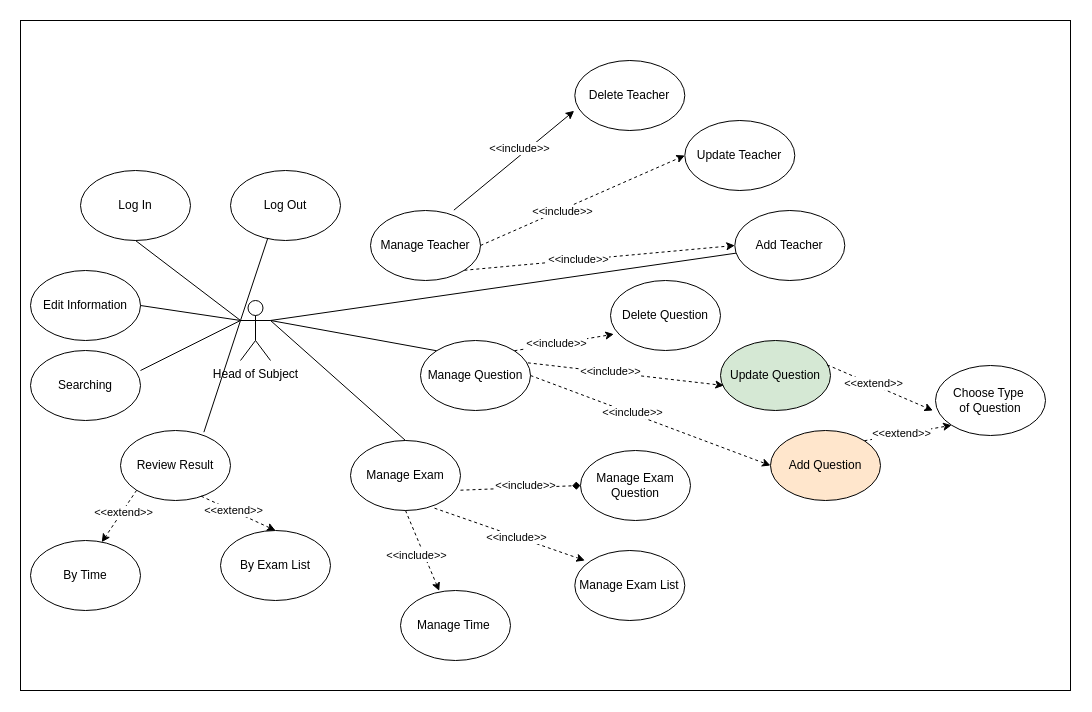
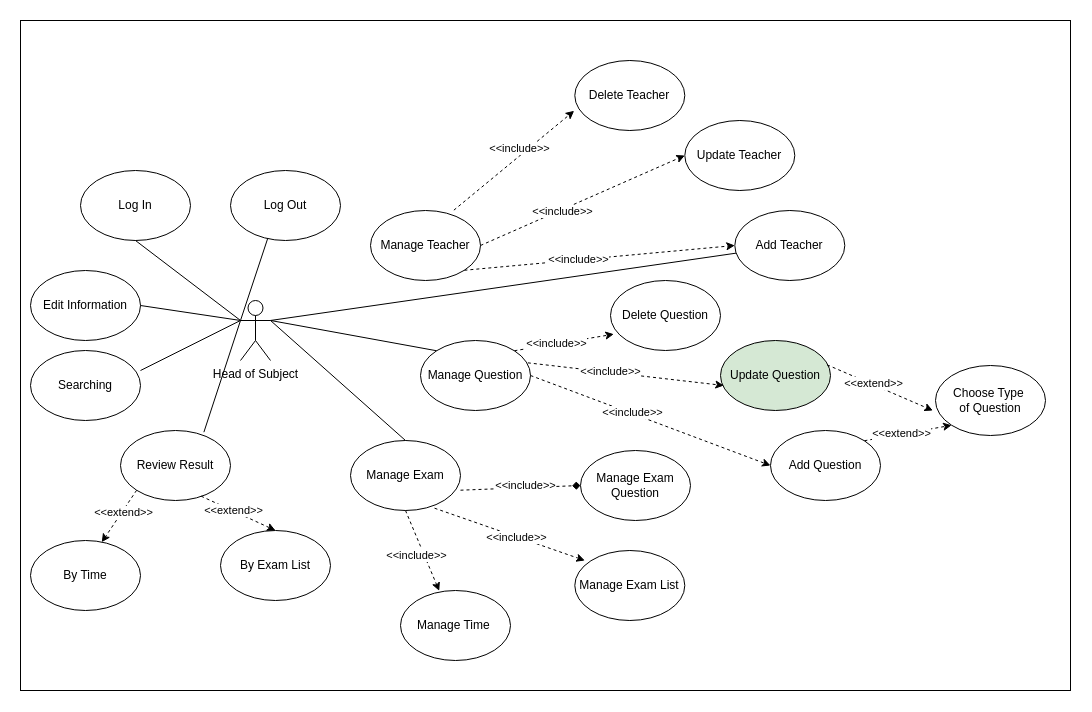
  <mxCell id="0" />
  <mxCell id="1" parent="0" />
  <mxCell id="2" value="" style="rounded=0;whiteSpace=wrap;html=1;" parent="1" vertex="1"><mxGeometry x="20" y="20" width="1050" height="670" as="geometry" /></mxCell>
  <mxCell id="3" value="Head of Subject" style="shape=umlActor;verticalLabelPosition=bottom;verticalAlign=top;html=1;outlineConnect=0;" parent="1" vertex="1"><mxGeometry x="240" y="300" width="30" height="60" as="geometry" /></mxCell>
  <mxCell id="4" value="Log In" style="ellipse;whiteSpace=wrap;html=1;" parent="1" vertex="1"><mxGeometry x="80" y="170" width="110" height="70" as="geometry" /></mxCell>
  <mxCell id="5" value="Log Out" style="ellipse;whiteSpace=wrap;html=1;" parent="1" vertex="1"><mxGeometry x="230" y="170" width="110" height="70" as="geometry" /></mxCell>
  <mxCell id="6" value="" style="endArrow=none;html=1;exitX=0.5;exitY=1;exitDx=0;exitDy=0;entryX=0;entryY=0.333;entryDx=0;entryDy=0;entryPerimeter=0;" parent="1" source="4" target="3" edge="1"><mxGeometry width="50" height="50" relative="1" as="geometry"><mxPoint x="420" y="400" as="sourcePoint" /><mxPoint x="470" y="350" as="targetPoint" /></mxGeometry></mxCell>
  <mxCell id="7" value="" style="endArrow=none;html=1;exitX=0;exitY=0.333;exitDx=0;exitDy=0;exitPerimeter=0;entryX=0.339;entryY=0.967;entryDx=0;entryDy=0;entryPerimeter=0;" parent="1" source="3" target="5" edge="1"><mxGeometry width="50" height="50" relative="1" as="geometry"><mxPoint x="420" y="400" as="sourcePoint" /><mxPoint x="470" y="350" as="targetPoint" /></mxGeometry></mxCell>
  <mxCell id="8" value="Manage Teacher" style="ellipse;whiteSpace=wrap;html=1;" parent="1" vertex="1"><mxGeometry x="370" y="210" width="110" height="70" as="geometry" /></mxCell>
  <mxCell id="9" value="Delete Teacher" style="ellipse;whiteSpace=wrap;html=1;" parent="1" vertex="1"><mxGeometry x="574.31" y="60" width="110" height="70" as="geometry" /></mxCell>
  <mxCell id="10" value="Update Teacher" style="ellipse;whiteSpace=wrap;html=1;" parent="1" vertex="1"><mxGeometry x="684.31" y="120" width="110" height="70" as="geometry" /></mxCell>
  <mxCell id="11" value="Add Teacher" style="ellipse;whiteSpace=wrap;html=1;" parent="1" vertex="1"><mxGeometry x="734.31" y="210" width="110" height="70" as="geometry" /></mxCell>
- <mxCell id="12" value="" style="endArrow=classic;dashed=0;html=1;exitX=0.758;exitY=-0.005;exitDx=0;exitDy=0;exitPerimeter=0;entryX=-0.006;entryY=0.719;entryDx=0;entryDy=0;entryPerimeter=0;endFill=1;" parent="1" source="8" target="9" edge="1"><mxGeometry width="50" height="50" relative="1" as="geometry"><mxPoint x="450" y="180" as="sourcePoint" /><mxPoint x="500" y="130" as="targetPoint" /></mxGeometry></mxCell>
+ <mxCell id="12" value="" style="endArrow=classic;dashed=1;html=1;exitX=0.758;exitY=-0.005;exitDx=0;exitDy=0;exitPerimeter=0;entryX=-0.006;entryY=0.719;entryDx=0;entryDy=0;entryPerimeter=0;endFill=1;" parent="1" source="8" target="9" edge="1"><mxGeometry width="50" height="50" relative="1" as="geometry"><mxPoint x="450" y="180" as="sourcePoint" /><mxPoint x="500" y="130" as="targetPoint" /></mxGeometry></mxCell>
  <mxCell id="13" value="&amp;lt;&amp;lt;include&amp;gt;&amp;gt;" style="edgeLabel;html=1;align=center;verticalAlign=middle;resizable=0;points=[];" parent="12" vertex="1" connectable="0"><mxGeometry x="0.193" y="-2" relative="1" as="geometry"><mxPoint x="-7.52" y="-3.98" as="offset" /></mxGeometry></mxCell>
  <mxCell id="14" value="" style="endArrow=classic;dashed=1;html=1;exitX=1;exitY=0.5;exitDx=0;exitDy=0;entryX=0;entryY=0.5;entryDx=0;entryDy=0;endFill=1;" parent="1" source="8" target="10" edge="1"><mxGeometry width="50" height="50" relative="1" as="geometry"><mxPoint x="500" y="249.32" as="sourcePoint" /><mxPoint x="605.96" y="220" as="targetPoint" /></mxGeometry></mxCell>
  <mxCell id="15" value="&amp;lt;&amp;lt;include&amp;gt;&amp;gt;" style="edgeLabel;html=1;align=center;verticalAlign=middle;resizable=0;points=[];" parent="14" vertex="1" connectable="0"><mxGeometry x="-0.201" y="-1" relative="1" as="geometry"><mxPoint as="offset" /></mxGeometry></mxCell>
  <mxCell id="16" value="" style="endArrow=classic;dashed=1;html=1;exitX=1;exitY=1;exitDx=0;exitDy=0;entryX=0;entryY=0.5;entryDx=0;entryDy=0;endFill=1;" parent="1" source="8" target="11" edge="1"><mxGeometry width="50" height="50" relative="1" as="geometry"><mxPoint x="500" y="289.32" as="sourcePoint" /><mxPoint x="605.96" y="260" as="targetPoint" /></mxGeometry></mxCell>
  <mxCell id="17" value="&amp;lt;&amp;lt;include&amp;gt;&amp;gt;" style="edgeLabel;html=1;align=center;verticalAlign=middle;resizable=0;points=[];" parent="16" vertex="1" connectable="0"><mxGeometry x="-0.157" y="1" relative="1" as="geometry"><mxPoint as="offset" /></mxGeometry></mxCell>
  <mxCell id="18" value="&amp;lt;&amp;lt;include&amp;gt;&amp;gt;" style="edgeLabel;html=1;align=center;verticalAlign=middle;resizable=0;points=[];" parent="16" vertex="1" connectable="0"><mxGeometry x="-0.157" y="1" relative="1" as="geometry"><mxPoint x="35.69" y="220" as="offset" /></mxGeometry></mxCell>
  <mxCell id="19" value="" style="endArrow=none;html=1;exitX=1;exitY=0.333;exitDx=0;exitDy=0;exitPerimeter=0;" parent="1" source="3" target="11" edge="1"><mxGeometry width="50" height="50" relative="1" as="geometry"><mxPoint x="300" y="330" as="sourcePoint" /><mxPoint x="270.03" y="250" as="targetPoint" /></mxGeometry></mxCell>
  <mxCell id="20" value="Manage Question" style="ellipse;whiteSpace=wrap;html=1;" parent="1" vertex="1"><mxGeometry x="420" y="340" width="110" height="70" as="geometry" /></mxCell>
  <mxCell id="21" value="Manage Exam List" style="ellipse;whiteSpace=wrap;html=1;" parent="1" vertex="1"><mxGeometry x="574.31" y="550" width="110" height="70" as="geometry" /></mxCell>
  <mxCell id="22" value="" style="endArrow=classic;dashed=1;html=1;exitX=0.764;exitY=0.967;exitDx=0;exitDy=0;endFill=1;entryX=0.091;entryY=0.143;entryDx=0;entryDy=0;entryPerimeter=0;exitPerimeter=0;" parent="1" source="26" target="21" edge="1"><mxGeometry width="50" height="50" relative="1" as="geometry"><mxPoint x="461.35" y="445.66" as="sourcePoint" /><mxPoint x="495.51" y="502.271" as="targetPoint" /></mxGeometry></mxCell>
  <mxCell id="23" value="&amp;lt;&amp;lt;include&amp;gt;&amp;gt;" style="edgeLabel;html=1;align=center;verticalAlign=middle;resizable=0;points=[];" parent="22" vertex="1" connectable="0"><mxGeometry x="0.193" y="-2" relative="1" as="geometry"><mxPoint x="-7.52" y="-3.98" as="offset" /></mxGeometry></mxCell>
  <mxCell id="24" value="" style="endArrow=none;html=1;entryX=0;entryY=0;entryDx=0;entryDy=0;exitX=1;exitY=0.333;exitDx=0;exitDy=0;exitPerimeter=0;" parent="1" source="3" target="20" edge="1"><mxGeometry width="50" height="50" relative="1" as="geometry"><mxPoint x="270" y="320" as="sourcePoint" /><mxPoint x="380" y="266.97" as="targetPoint" /></mxGeometry></mxCell>
  <mxCell id="25" value="Manage Time&amp;nbsp;" style="ellipse;whiteSpace=wrap;html=1;" parent="1" vertex="1"><mxGeometry x="400" y="590" width="110" height="70" as="geometry" /></mxCell>
  <mxCell id="26" value="Manage Exam" style="ellipse;whiteSpace=wrap;html=1;" parent="1" vertex="1"><mxGeometry x="350" y="440" width="110" height="70" as="geometry" /></mxCell>
  <mxCell id="27" value="Edit Information" style="ellipse;whiteSpace=wrap;html=1;" parent="1" vertex="1"><mxGeometry x="30" y="270" width="110" height="70" as="geometry" /></mxCell>
  <mxCell id="28" value="" style="endArrow=none;html=1;exitX=0.5;exitY=0;exitDx=0;exitDy=0;entryX=1;entryY=0.333;entryDx=0;entryDy=0;entryPerimeter=0;" parent="1" source="26" target="3" edge="1"><mxGeometry width="50" height="50" relative="1" as="geometry"><mxPoint x="430" y="430" as="sourcePoint" /><mxPoint x="480" y="380" as="targetPoint" /></mxGeometry></mxCell>
  <mxCell id="29" value="" style="endArrow=none;html=1;entryX=0;entryY=0.333;entryDx=0;entryDy=0;entryPerimeter=0;exitX=1;exitY=0.5;exitDx=0;exitDy=0;" parent="1" source="27" target="3" edge="1"><mxGeometry width="50" height="50" relative="1" as="geometry"><mxPoint x="142" y="320" as="sourcePoint" /><mxPoint x="480" y="380" as="targetPoint" /></mxGeometry></mxCell>
  <mxCell id="30" value="" style="endArrow=classic;dashed=1;html=1;exitX=0.5;exitY=1;exitDx=0;exitDy=0;endFill=1;entryX=0.352;entryY=0.005;entryDx=0;entryDy=0;entryPerimeter=0;" parent="1" source="26" target="25" edge="1"><mxGeometry width="50" height="50" relative="1" as="geometry"><mxPoint x="402" y="510" as="sourcePoint" /><mxPoint x="548.66" y="570.31" as="targetPoint" /></mxGeometry></mxCell>
  <mxCell id="31" value="&amp;lt;&amp;lt;include&amp;gt;&amp;gt;" style="edgeLabel;html=1;align=center;verticalAlign=middle;resizable=0;points=[];" parent="30" vertex="1" connectable="0"><mxGeometry x="0.193" y="-2" relative="1" as="geometry"><mxPoint x="-7.52" y="-3.98" as="offset" /></mxGeometry></mxCell>
  <mxCell id="32" value="Manage Exam Question" style="ellipse;whiteSpace=wrap;html=1;" parent="1" vertex="1"><mxGeometry x="580" y="450" width="110" height="70" as="geometry" /></mxCell>
  <mxCell id="33" value="" style="endArrow=diamond;dashed=1;html=1;exitX=1;exitY=0.71;exitDx=0;exitDy=0;endFill=1;entryX=0;entryY=0.5;entryDx=0;entryDy=0;exitPerimeter=0;" parent="1" source="26" target="32" edge="1"><mxGeometry width="50" height="50" relative="1" as="geometry"><mxPoint x="345" y="490" as="sourcePoint" /><mxPoint x="450.01" y="540.01" as="targetPoint" /></mxGeometry></mxCell>
  <mxCell id="34" value="&amp;lt;&amp;lt;include&amp;gt;&amp;gt;" style="edgeLabel;html=1;align=center;verticalAlign=middle;resizable=0;points=[];" parent="33" vertex="1" connectable="0"><mxGeometry x="0.193" y="-2" relative="1" as="geometry"><mxPoint x="-7.52" y="-3.98" as="offset" /></mxGeometry></mxCell>
  <mxCell id="35" value="Review Result" style="ellipse;whiteSpace=wrap;html=1;" parent="1" vertex="1"><mxGeometry x="120" y="430" width="110" height="70" as="geometry" /></mxCell>
  <mxCell id="36" value="" style="endArrow=none;html=1;exitX=0.758;exitY=0.024;exitDx=0;exitDy=0;entryX=0;entryY=0.333;entryDx=0;entryDy=0;entryPerimeter=0;exitPerimeter=0;" parent="1" source="35" target="3" edge="1"><mxGeometry width="50" height="50" relative="1" as="geometry"><mxPoint x="163.891" y="320.251" as="sourcePoint" /><mxPoint x="250" y="370" as="targetPoint" /></mxGeometry></mxCell>
  <mxCell id="37" value="Delete Question" style="ellipse;whiteSpace=wrap;html=1;" parent="1" vertex="1"><mxGeometry x="610" y="280" width="110" height="70" as="geometry" /></mxCell>
  <mxCell id="38" value="Update Question" style="ellipse;whiteSpace=wrap;html=1;fillColor=#d5e8d4;" parent="1" vertex="1"><mxGeometry x="720" y="340" width="110" height="70" as="geometry" /></mxCell>
- <mxCell id="39" value="Add Question" style="ellipse;whiteSpace=wrap;html=1;fillColor=#ffe6cc;" parent="1" vertex="1"><mxGeometry x="770" y="430" width="110" height="70" as="geometry" /></mxCell>
+ <mxCell id="39" value="Add Question" style="ellipse;whiteSpace=wrap;html=1;" parent="1" vertex="1"><mxGeometry x="770" y="430" width="110" height="70" as="geometry" /></mxCell>
  <mxCell id="40" value="" style="endArrow=classic;dashed=1;html=1;exitX=0.976;exitY=0.319;exitDx=0;exitDy=0;entryX=0.03;entryY=0.643;entryDx=0;entryDy=0;endFill=1;exitPerimeter=0;entryPerimeter=0;" parent="1" source="20" target="38" edge="1"><mxGeometry width="50" height="50" relative="1" as="geometry"><mxPoint x="513.38" y="351.68" as="sourcePoint" /><mxPoint x="620" y="325" as="targetPoint" /></mxGeometry></mxCell>
  <mxCell id="41" value="&amp;lt;&amp;lt;include&amp;gt;&amp;gt;" style="edgeLabel;html=1;align=center;verticalAlign=middle;resizable=0;points=[];" parent="40" vertex="1" connectable="0"><mxGeometry x="-0.157" y="1" relative="1" as="geometry"><mxPoint as="offset" /></mxGeometry></mxCell>
  <mxCell id="42" value="" style="endArrow=classic;dashed=1;html=1;exitX=1;exitY=0.5;exitDx=0;exitDy=0;entryX=0;entryY=0.5;entryDx=0;entryDy=0;endFill=1;" parent="1" source="20" target="39" edge="1"><mxGeometry width="50" height="50" relative="1" as="geometry"><mxPoint x="537.36" y="372.33" as="sourcePoint" /><mxPoint x="733.3" y="395.01" as="targetPoint" /></mxGeometry></mxCell>
  <mxCell id="43" value="&amp;lt;&amp;lt;include&amp;gt;&amp;gt;" style="edgeLabel;html=1;align=center;verticalAlign=middle;resizable=0;points=[];" parent="42" vertex="1" connectable="0"><mxGeometry x="-0.157" y="1" relative="1" as="geometry"><mxPoint as="offset" /></mxGeometry></mxCell>
  <mxCell id="44" value="Choose Type&amp;nbsp;&lt;br&gt;of Question" style="ellipse;whiteSpace=wrap;html=1;" parent="1" vertex="1"><mxGeometry x="935" y="365" width="110" height="70" as="geometry" /></mxCell>
  <mxCell id="45" value="" style="endArrow=classic;dashed=1;html=1;exitX=0.97;exitY=0.348;exitDx=0;exitDy=0;entryX=-0.024;entryY=0.643;entryDx=0;entryDy=0;endFill=1;exitPerimeter=0;entryPerimeter=0;" parent="1" source="38" target="44" edge="1"><mxGeometry width="50" height="50" relative="1" as="geometry"><mxPoint x="537.36" y="372.33" as="sourcePoint" /><mxPoint x="733.3" y="395.01" as="targetPoint" /></mxGeometry></mxCell>
  <mxCell id="46" value="&amp;lt;&amp;lt;extend&amp;gt;&amp;gt;" style="edgeLabel;html=1;align=center;verticalAlign=middle;resizable=0;points=[];" parent="45" vertex="1" connectable="0"><mxGeometry x="-0.157" y="1" relative="1" as="geometry"><mxPoint as="offset" /></mxGeometry></mxCell>
  <mxCell id="47" value="" style="endArrow=classic;dashed=1;html=1;exitX=1;exitY=0;exitDx=0;exitDy=0;entryX=0;entryY=1;entryDx=0;entryDy=0;endFill=1;" parent="1" source="39" target="44" edge="1"><mxGeometry width="50" height="50" relative="1" as="geometry"><mxPoint x="836.7" y="374.36" as="sourcePoint" /><mxPoint x="947.36" y="395.01" as="targetPoint" /></mxGeometry></mxCell>
  <mxCell id="48" value="&amp;lt;&amp;lt;extend&amp;gt;&amp;gt;" style="edgeLabel;html=1;align=center;verticalAlign=middle;resizable=0;points=[];" parent="47" vertex="1" connectable="0"><mxGeometry x="-0.157" y="1" relative="1" as="geometry"><mxPoint as="offset" /></mxGeometry></mxCell>
  <mxCell id="49" value="" style="endArrow=classic;dashed=1;html=1;exitX=1;exitY=0;exitDx=0;exitDy=0;entryX=0.03;entryY=0.767;entryDx=0;entryDy=0;endFill=1;entryPerimeter=0;" parent="1" source="20" target="37" edge="1"><mxGeometry width="50" height="50" relative="1" as="geometry"><mxPoint x="537.36" y="372.33" as="sourcePoint" /><mxPoint x="733.3" y="395.01" as="targetPoint" /></mxGeometry></mxCell>
  <mxCell id="50" value="&amp;lt;&amp;lt;include&amp;gt;&amp;gt;" style="edgeLabel;html=1;align=center;verticalAlign=middle;resizable=0;points=[];" parent="49" vertex="1" connectable="0"><mxGeometry x="-0.157" y="1" relative="1" as="geometry"><mxPoint as="offset" /></mxGeometry></mxCell>
  <mxCell id="51" value="Searching" style="ellipse;whiteSpace=wrap;html=1;" vertex="1" parent="1"><mxGeometry x="30" y="350" width="110" height="70" as="geometry" /></mxCell>
  <mxCell id="52" value="" style="endArrow=none;html=1;entryX=0;entryY=0.333;entryDx=0;entryDy=0;entryPerimeter=0;exitX=1;exitY=0.286;exitDx=0;exitDy=0;exitPerimeter=0;" edge="1" parent="1" source="51" target="3"><mxGeometry width="50" height="50" relative="1" as="geometry"><mxPoint x="150" y="315" as="sourcePoint" /><mxPoint x="250" y="330" as="targetPoint" /></mxGeometry></mxCell>
  <mxCell id="53" value="By Time" style="ellipse;whiteSpace=wrap;html=1;" vertex="1" parent="1"><mxGeometry x="30" y="540" width="110" height="70" as="geometry" /></mxCell>
  <mxCell id="54" value="By Exam List" style="ellipse;whiteSpace=wrap;html=1;" vertex="1" parent="1"><mxGeometry x="220" y="530" width="110" height="70" as="geometry" /></mxCell>
  <mxCell id="55" value="" style="endArrow=classic;dashed=1;html=1;exitX=0;exitY=1;exitDx=0;exitDy=0;entryX=0.648;entryY=0.024;entryDx=0;entryDy=0;endFill=1;entryPerimeter=0;" edge="1" parent="1" source="35" target="53"><mxGeometry width="50" height="50" relative="1" as="geometry"><mxPoint x="140" y="519.35" as="sourcePoint" /><mxPoint x="250.66" y="540" as="targetPoint" /></mxGeometry></mxCell>
  <mxCell id="56" value="&amp;lt;&amp;lt;extend&amp;gt;&amp;gt;" style="edgeLabel;html=1;align=center;verticalAlign=middle;resizable=0;points=[];" vertex="1" connectable="0" parent="55"><mxGeometry x="-0.157" y="1" relative="1" as="geometry"><mxPoint as="offset" /></mxGeometry></mxCell>
  <mxCell id="57" value="" style="endArrow=classic;dashed=1;html=1;exitX=0.733;exitY=0.938;exitDx=0;exitDy=0;entryX=0.5;entryY=0;entryDx=0;entryDy=0;endFill=1;exitPerimeter=0;" edge="1" parent="1" source="35" target="54"><mxGeometry width="50" height="50" relative="1" as="geometry"><mxPoint x="136.109" y="509.749" as="sourcePoint" /><mxPoint x="111.28" y="531.68" as="targetPoint" /></mxGeometry></mxCell>
  <mxCell id="58" value="&amp;lt;&amp;lt;extend&amp;gt;&amp;gt;" style="edgeLabel;html=1;align=center;verticalAlign=middle;resizable=0;points=[];" vertex="1" connectable="0" parent="57"><mxGeometry x="-0.157" y="1" relative="1" as="geometry"><mxPoint as="offset" /></mxGeometry></mxCell>
